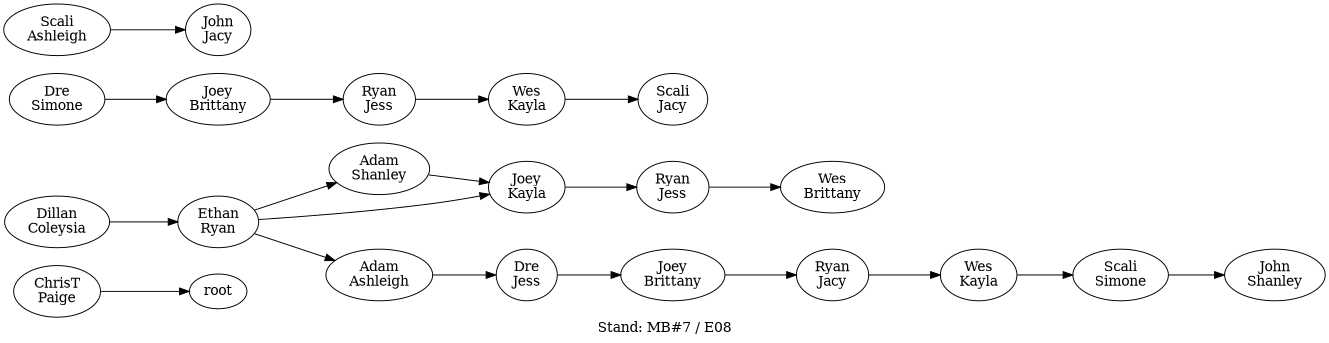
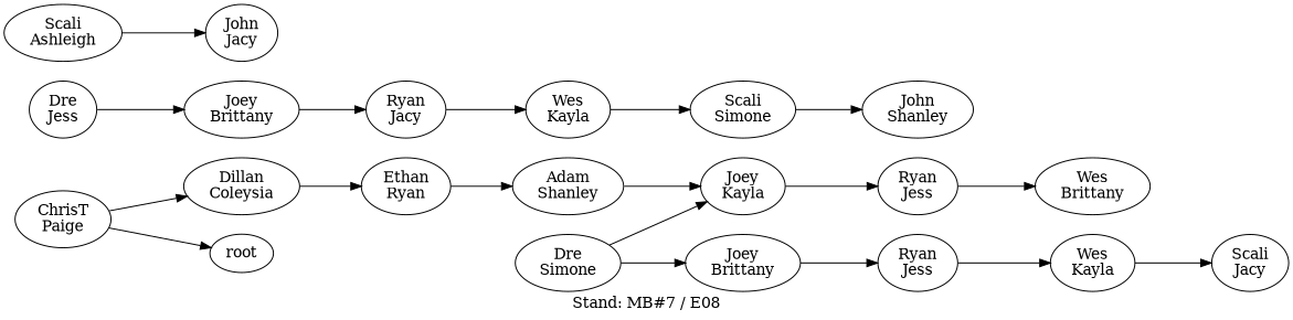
  digraph {
    label="Stand: MB#7 / E08"
    labelloc=b
    rankdir=LR
    ranksep=0.8
    n1 [label="ChrisT\nPaige"]
    n2 [label="Dillan\nColeysia"]
    root
    n4 [label="Ethan\nRyan"]
    n5 [label="Adam\nShanley"]
-   n6 [label="Adam\nAshleigh"]
    n7 [label="Joey\nKayla"]
    n8 [label="Dre\nJess"]
    n9 [label="Dre\nSimone"]
    n10 [label="Joey\nBrittany"]
    n11 [label="Ryan\nJess"]
    n12 [label="Ryan\nJess"]
    n13 [label="Wes\nBrittany"]
    n14 [label="Scali\nAshleigh"]
    n15 [label="John\nJacy"]
    n16 [label="Joey\nBrittany"]
    n17 [label="Ryan\nJacy"]
    n18 [label="Wes\nKayla"]
    n19 [label="Scali\nSimone"]
    n20 [label="John\nShanley"]
    n21 [label="Wes\nKayla"]
    n22 [label="Scali\nJacy"]
+   n1 -> n2
    n1 -> root
    n2 -> n4
    n4 -> n5
-   n4 -> n6
    n5 -> n7
-   n6 -> n8
    n7 -> n11
    n8 -> n16
-   n4 -> n7
+   n9 -> n7
    n9 -> n10
    n10 -> n12
    n11 -> n13
    n12 -> n21
    n14 -> n15
    n16 -> n17
    n17 -> n18
    n18 -> n19
    n19 -> n20
    n21 -> n22
  }
